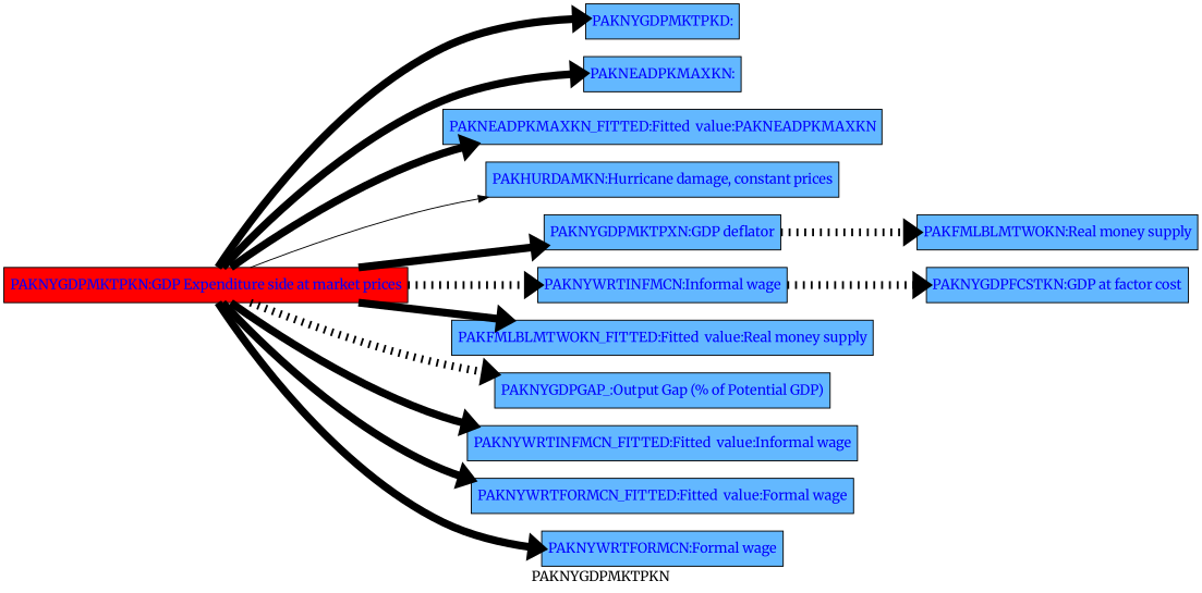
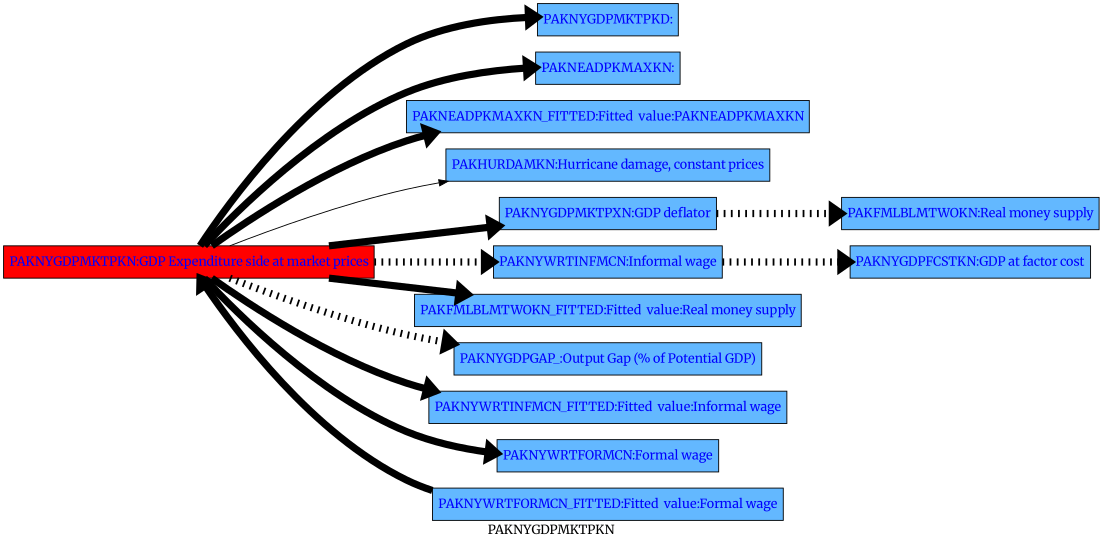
  digraph {
    fontname=Merriweather
    label=PAKNYGDPMKTPKN
    rankdir=LR
    node [fillcolor=steelblue1 fontcolor=blue fontname=Merriweather margin=0.025 shape=box style=filled]
    edge [fontname=Merriweather penwidth=8.0 style=bold]
    n1 [label=<<TABLE BORDER='0' CELLBORDER = '0' style = "filled"  > <TR><TD tooltip="PAKNYGDPMKTPKD&#10;FRML  &lt;&gt; PAKNYGDPMKTPKD = (PAKNYGDPMKTPKN*((PAKNYGDPMKTPCN_VALUE_2010)/((PAKNYGDPMKTPKN_VALUE_2010))))/(PAKPANUSATLS_VALUE_2010) &#36;">PAKNYGDPMKTPKD:</TD></TR> </TABLE>>]
    n2 [label=<<TABLE BORDER='0' CELLBORDER = '0' style = "filled"  > <TR><TD tooltip="PAKNEADPKMAXKN&#10;FRML &lt;Z,EXO&gt; PAKNEADPKMAXKN = (0*DUMH+((1+0.01)/(0.01+PAKDEPR))*(PAKAVDAMAGE/100)*PAKNYGDPMKTPKN + PAKNEADPKMAXKN_A)* (1-PAKNEADPKMAXKN_D)+ PAKNEADPKMAXKN_X*PAKNEADPKMAXKN_D  &#36;">PAKNEADPKMAXKN:</TD></TR> </TABLE>>]
    n3 [label=<<TABLE BORDER='0' CELLBORDER = '0' style = "filled"  > <TR><TD tooltip="Fitted  value:PAKNEADPKMAXKN&#10;FRML &lt;FIT&gt; PAKNEADPKMAXKN_FITTED = 0*DUMH+((1+0.01)/(0.01+PAKDEPR))*(PAKAVDAMAGE/100)*PAKNYGDPMKTPKN &#36;">PAKNEADPKMAXKN_FITTED:Fitted  value:PAKNEADPKMAXKN</TD></TR> </TABLE>>]
    n4 [label=<<TABLE BORDER='0' CELLBORDER = '0' style = "filled"  > <TR><TD tooltip="Hurricane damage, constant prices&#10;FRML  &lt;&gt; PAKHURDAMKN = (PAKNEHURAVERKN_/100)*PAKNYGDPMKTPKN(-1)*(1-PAKNEHURPTVTKN) &#36;">PAKHURDAMKN:Hurricane damage, constant prices</TD></TR> </TABLE>>]
    n5 [fillcolor=red label=<<TABLE BORDER='0' CELLBORDER = '0' style = "filled"  > <TR><TD tooltip="GDP Expenditure side at market prices&#10;FRML  &lt;&gt; PAKNYGDPMKTPKN = PAKNECONPRVTKN+PAKNECONGOVTKN+PAKNEGDIFTOTKN+PAKNEGDISTKBKN+PAKNEEXPGNFSKN-PAKNEIMPGNFSKN+PAKNYGDPDISCKN+PAKADAP*PAKDISPREPKN &#36;">PAKNYGDPMKTPKN:GDP Expenditure side at market prices</TD></TR> </TABLE>>]
    n6 [label=<<TABLE BORDER='0' CELLBORDER = '0' style = "filled"  > <TR><TD tooltip="GDP at factor cost&#10;FRML  &lt;&gt; PAKNYGDPFCSTKN = PAKNYGDPMKTPKN-PAKNYTAXNINDKN &#36;">PAKNYGDPFCSTKN:GDP at factor cost</TD></TR> </TABLE>>]
    n7 [label=<<TABLE BORDER='0' CELLBORDER = '0' style = "filled"  > <TR><TD tooltip="Real money supply&#10;FRML &lt;Z,EXO&gt; PAKFMLBLMTWOKN = (PAKFMLBLMTWOKN(-1)*EXP(-PAKFMLBLMTWOKN_A+ (-0.2*(LOG(PAKFMLBLMTWOKN(-1))-LOG(PAKNYGDPMKTPKN(-1))+0.1*PAKFMLBLPOLYXN(-1)/100-LOG(PAKVELOCITY(-1)))-0.32628131688075+0.7*((LOG(PAKNYGDPMKTPKN))-(LOG(PAKNYGDPMKTPKN(-1))))-1*((PAKFMLBLPOLYXN/100)-(PAKFMLBLPOLYXN(-1)/100))-((LOG(PAKVELOCITY))-(LOG(PAKVELOCITY(-1))))) )) * (1-PAKFMLBLMTWOKN_D)+ PAKFMLBLMTWOKN_X*PAKFMLBLMTWOKN_D  &#36;">PAKFMLBLMTWOKN:Real money supply</TD></TR> </TABLE>>]
    n8 [label=<<TABLE BORDER='0' CELLBORDER = '0' style = "filled"  > <TR><TD tooltip="GDP deflator&#10;FRML  &lt;&gt; PAKNYGDPMKTPXN = PAKNYGDPMKTPCN/PAKNYGDPMKTPKN &#36;">PAKNYGDPMKTPXN:GDP deflator</TD></TR> </TABLE>>]
    n9 [label=<<TABLE BORDER='0' CELLBORDER = '0' style = "filled"  > <TR><TD tooltip="Informal wage&#10;FRML &lt;Z,EXO&gt; PAKNYWRTINFMCN = (PAKNYWRTINFMCN(-1)*EXP(-PAKNYWRTINFMCN_A+ (-0.122614247140616-0.3*(LOG(PAKNYWRTINFMCN(-1))-LOG(PAKNYGDPFCSTXN(-1))-LOG(PAKNYGDPPOTLKN(-1)/PAKLMEMPSTRLCN(-1)))+0.2*((LOG(PAKNYWRTINFMCN(-1)))-(LOG(PAKNYWRTINFMCN(-2))))+(1-0.2)*(0.5*((LOG(PAKNYGDPFCSTXN(-1)))-(LOG(PAKNYGDPFCSTXN(-2))))+0.5*(PAKINFLEXPT/100)+((LOG(PAKNYGDPMKTPKN/PAKLMEMPSTRLCN))-(LOG(PAKNYGDPMKTPKN(-1)/PAKLMEMPSTRLCN(-1)))))-0.2*(PAKLMUNRTOTLCN-PAKLMUNRSTRLCN)/100+0.15347529018182*DURING_2000-0.183372342445734*DURING_2001) )) * (1-PAKNYWRTINFMCN_D)+ PAKNYWRTINFMCN_X*PAKNYWRTINFMCN_D  &#36;">PAKNYWRTINFMCN:Informal wage</TD></TR> </TABLE>>]
    n10 [label=<<TABLE BORDER='0' CELLBORDER = '0' style = "filled"  > <TR><TD tooltip="Fitted  value:Real money supply&#10;FRML &lt;FIT&gt; PAKFMLBLMTWOKN_FITTED = PAKFMLBLMTWOKN(-1)*EXP( (-0.2*(LOG(PAKFMLBLMTWOKN(-1))-LOG(PAKNYGDPMKTPKN(-1))+0.1*PAKFMLBLPOLYXN(-1)/100-LOG(PAKVELOCITY(-1)))-0.32628131688075+0.7*((LOG(PAKNYGDPMKTPKN))-(LOG(PAKNYGDPMKTPKN(-1))))-1*((PAKFMLBLPOLYXN/100)-(PAKFMLBLPOLYXN(-1)/100))-((LOG(PAKVELOCITY))-(LOG(PAKVELOCITY(-1))))) ) &#36;">PAKFMLBLMTWOKN_FITTED:Fitted  value:Real money supply</TD></TR> </TABLE>>]
    n11 [label=<<TABLE BORDER='0' CELLBORDER = '0' style = "filled"  > <TR><TD tooltip="Output Gap (% of Potential GDP)&#10;FRML  &lt;&gt; PAKNYGDPGAP_ = ((PAKNYGDPMKTPKN/PAKNYGDPPOTLKN-1)*100) &#36;">PAKNYGDPGAP_:Output Gap (% of Potential GDP)</TD></TR> </TABLE>>]
    n12 [label=<<TABLE BORDER='0' CELLBORDER = '0' style = "filled"  > <TR><TD tooltip="Fitted  value:Informal wage&#10;FRML &lt;FIT&gt; PAKNYWRTINFMCN_FITTED = PAKNYWRTINFMCN(-1)*EXP( (-0.122614247140616-0.3*(LOG(PAKNYWRTINFMCN(-1))-LOG(PAKNYGDPFCSTXN(-1))-LOG(PAKNYGDPPOTLKN(-1)/PAKLMEMPSTRLCN(-1)))+0.2*((LOG(PAKNYWRTINFMCN(-1)))-(LOG(PAKNYWRTINFMCN(-2))))+(1-0.2)*(0.5*((LOG(PAKNYGDPFCSTXN(-1)))-(LOG(PAKNYGDPFCSTXN(-2))))+0.5*(PAKINFLEXPT/100)+((LOG(PAKNYGDPMKTPKN/PAKLMEMPSTRLCN))-(LOG(PAKNYGDPMKTPKN(-1)/PAKLMEMPSTRLCN(-1)))))-0.2*(PAKLMUNRTOTLCN-PAKLMUNRSTRLCN)/100+0.15347529018182*DURING_2000-0.183372342445734*DURING_2001) ) &#36;">PAKNYWRTINFMCN_FITTED:Fitted  value:Informal wage</TD></TR> </TABLE>>]
    n13 [label=<<TABLE BORDER='0' CELLBORDER = '0' style = "filled"  > <TR><TD tooltip="Fitted  value:Formal wage&#10;FRML &lt;FIT&gt; PAKNYWRTFORMCN_FITTED = PAKNYWRTFORMCN(-1)*EXP( (-0.120164450250183-0.3*(LOG(PAKNYWRTFORMCN(-1))-LOG(PAKNYGDPFCSTXN(-1))-LOG(PAKNYGDPPOTLKN(-1)/PAKLMEMPSTRLCN(-1)))+0.2*((LOG(PAKNYWRTFORMCN(-1)))-(LOG(PAKNYWRTFORMCN(-2))))+(1-0.2)*(0.5*((LOG(PAKNYGDPFCSTXN(-1)))-(LOG(PAKNYGDPFCSTXN(-2))))+0.5*(PAKINFLEXPT/100)+((LOG(PAKNYGDPMKTPKN/PAKLMEMPSTRLCN))-(LOG(PAKNYGDPMKTPKN(-1)/PAKLMEMPSTRLCN(-1)))))-0.2*(PAKLMUNRTOTLCN-PAKLMUNRSTRLCN)/100+0.15233813938029*DURING_2000-0.183411483907703*DURING_2001) ) &#36;">PAKNYWRTFORMCN_FITTED:Fitted  value:Formal wage</TD></TR> </TABLE>>]
    n14 [label=<<TABLE BORDER='0' CELLBORDER = '0' style = "filled"  > <TR><TD tooltip="Formal wage&#10;FRML &lt;Z,EXO&gt; PAKNYWRTFORMCN = (PAKNYWRTFORMCN(-1)*EXP(-PAKNYWRTFORMCN_A+ (-0.120164450250183-0.3*(LOG(PAKNYWRTFORMCN(-1))-LOG(PAKNYGDPFCSTXN(-1))-LOG(PAKNYGDPPOTLKN(-1)/PAKLMEMPSTRLCN(-1)))+0.2*((LOG(PAKNYWRTFORMCN(-1)))-(LOG(PAKNYWRTFORMCN(-2))))+(1-0.2)*(0.5*((LOG(PAKNYGDPFCSTXN(-1)))-(LOG(PAKNYGDPFCSTXN(-2))))+0.5*(PAKINFLEXPT/100)+((LOG(PAKNYGDPMKTPKN/PAKLMEMPSTRLCN))-(LOG(PAKNYGDPMKTPKN(-1)/PAKLMEMPSTRLCN(-1)))))-0.2*(PAKLMUNRTOTLCN-PAKLMUNRSTRLCN)/100+0.15233813938029*DURING_2000-0.183411483907703*DURING_2001) )) * (1-PAKNYWRTFORMCN_D)+ PAKNYWRTFORMCN_X*PAKNYWRTFORMCN_D  &#36;">PAKNYWRTFORMCN:Formal wage</TD></TR> </TABLE>>]
    subgraph sub_1 {
      n1
      n2
      n3
      n4
      n5
      n6
      n7
      n8
      n9
      n10
      n11
      n12
      n13
      n14
    }
    subgraph sub_2 {
      rank=source
      n5
    }
    n5 -> n1
    n5 -> n2
    n5 -> n3
    n5 -> n4 [penwidth=1.0 style=solid]
    n5 -> n8
    n5 -> n9 [style=dotted]
    n5 -> n10 [style=solid]
    n5 -> n11 [style=dotted]
    n5 -> n12 [style=solid]
-   n5 -> n13 [style=solid]
+   n13 -> n5 [style=solid]
    n5 -> n14
    n8 -> n7 [style=dotted]
    n9 -> n6 [style=dotted]
  }
